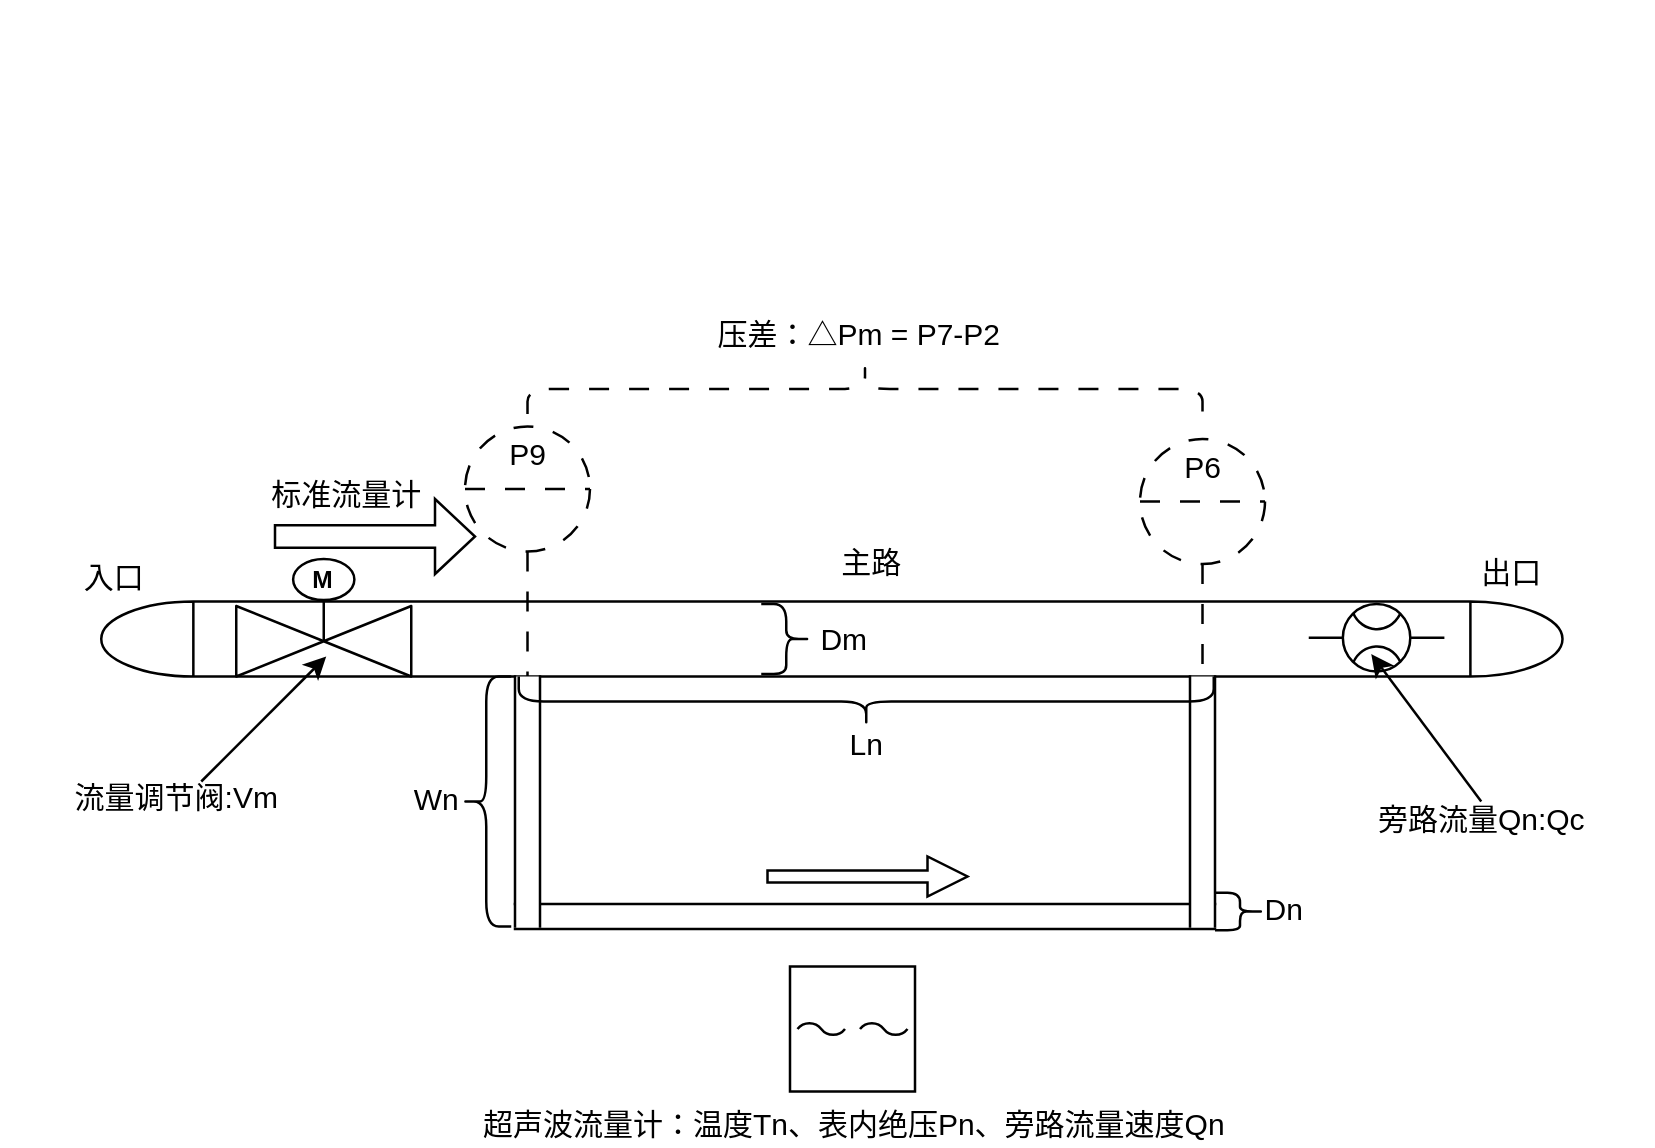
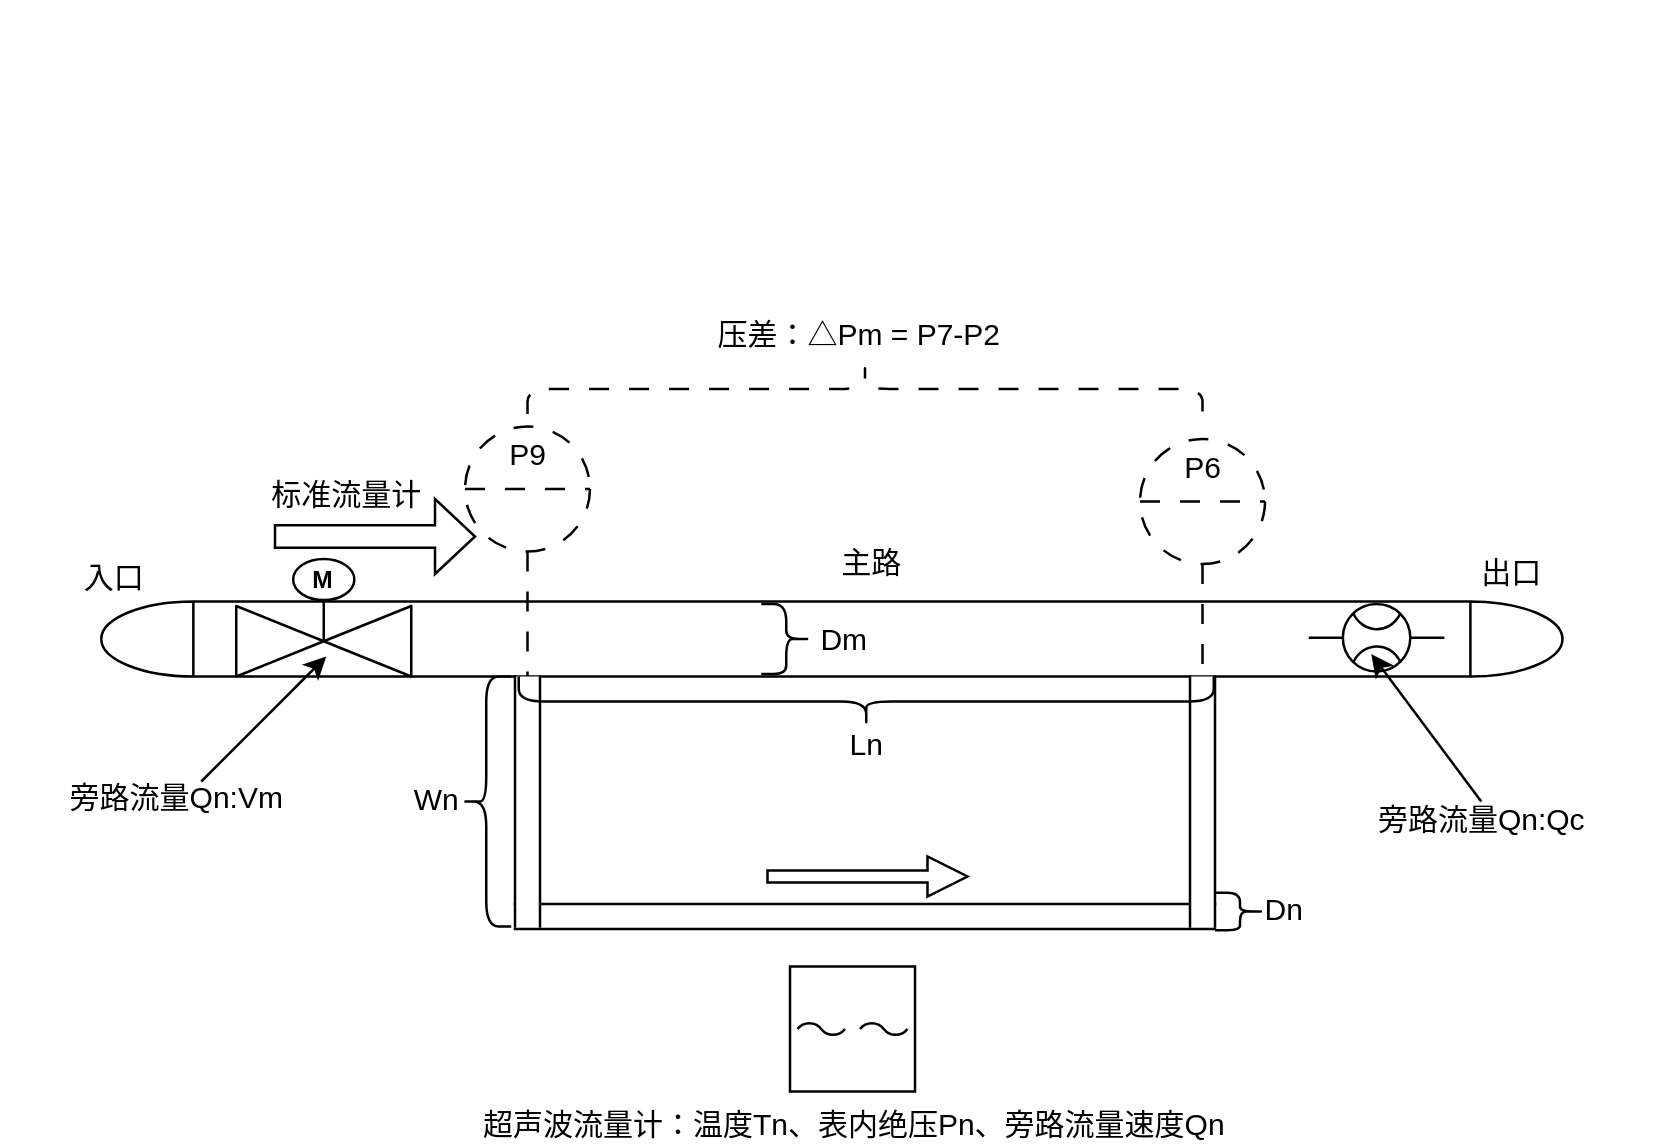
  <mxCell id="0" />
  <mxCell id="1" parent="0" />
  <mxCell id="2" value="" style="shape=mxgraph.pid.vessels.drum_or_condenser;html=1;pointerEvents=1;align=center;verticalLabelPosition=bottom;verticalAlign=top;dashed=0;" vertex="1" parent="1"><mxGeometry x="40" y="240" width="584.5" height="30" as="geometry" /></mxCell>
  <mxCell id="3" value="" style="html=1;dashed=0;whiteSpace=wrap;shape=partialRectangle;right=0;left=0;" vertex="1" parent="1"><mxGeometry x="205.5" y="361" width="280" height="10" as="geometry" /></mxCell>
  <mxCell id="4" value="超声波流量计：温度Tn、表内绝压Pn、旁路流量速度Qn" style="verticalLabelPosition=bottom;align=center;outlineConnect=0;dashed=0;html=1;verticalAlign=top;shape=mxgraph.pid.flow_sensors.ultrasonic;" vertex="1" parent="1"><mxGeometry x="315.5" y="386" width="50" height="50" as="geometry" /></mxCell>
  <mxCell id="5" value="&lt;table cellpadding=&quot;0&quot; cellspacing=&quot;0&quot; style=&quot;font-size:1em;width:100%;height:100%;&quot;&gt;&lt;tbody&gt;&lt;tr&gt;&lt;td align=&quot;center&quot; height=&quot;25&quot;&gt;P9&lt;/td&gt;&lt;/tr&gt;&lt;tr&gt;&lt;td align=&quot;center&quot; height=&quot;25&quot;&gt;&lt;br&gt;&lt;/td&gt;&lt;/tr&gt;&lt;tr&gt;&lt;td align=&quot;center&quot; valign=&quot;bottom&quot;&gt;&lt;/td&gt;&lt;/tr&gt;&lt;/tbody&gt;&lt;/table&gt;" style="html=1;outlineConnect=0;align=center;dashed=1;shape=mxgraph.pid2inst.indicator;mounting=room;overflow=fill;indType=inst;dashPattern=8 8;" vertex="1" parent="1"><mxGeometry x="185.5" y="170" width="50" height="100" as="geometry" /></mxCell>
  <mxCell id="6" value="&lt;table cellpadding=&quot;0&quot; cellspacing=&quot;0&quot; style=&quot;font-size:1em;width:100%;height:100%;&quot;&gt;&lt;tbody&gt;&lt;tr&gt;&lt;td align=&quot;center&quot; height=&quot;25&quot;&gt;P6&lt;/td&gt;&lt;/tr&gt;&lt;tr&gt;&lt;td align=&quot;center&quot; height=&quot;25&quot;&gt;&lt;br&gt;&lt;/td&gt;&lt;/tr&gt;&lt;tr&gt;&lt;td align=&quot;center&quot; valign=&quot;bottom&quot;&gt;&lt;/td&gt;&lt;/tr&gt;&lt;/tbody&gt;&lt;/table&gt;" style="html=1;outlineConnect=0;align=center;dashed=1;shape=mxgraph.pid2inst.indicator;mounting=room;overflow=fill;indType=inst;dashPattern=8 8;" vertex="1" parent="1"><mxGeometry x="455.5" y="175" width="50" height="100" as="geometry" /></mxCell>
  <mxCell id="7" value="" style="html=1;dashed=0;whiteSpace=wrap;shape=partialRectangle;right=0;left=0;rotation=-90;" vertex="1" parent="1"><mxGeometry x="430.5" y="315" width="100" height="10" as="geometry" /></mxCell>
  <mxCell id="8" value="" style="html=1;dashed=0;whiteSpace=wrap;shape=partialRectangle;right=0;left=0;rotation=-90;" vertex="1" parent="1"><mxGeometry x="160.5" y="315" width="100" height="10" as="geometry" /></mxCell>
  <mxCell id="9" value="" style="shape=singleArrow;whiteSpace=wrap;html=1;" vertex="1" parent="1"><mxGeometry x="109.5" y="199" width="80" height="30" as="geometry" /></mxCell>
  <mxCell id="10" value="" style="shape=singleArrow;whiteSpace=wrap;html=1;" vertex="1" parent="1"><mxGeometry x="306.5" y="342" width="80" height="16" as="geometry" /></mxCell>
  <mxCell id="11" value="标准流量计" style="text;html=1;align=center;verticalAlign=middle;resizable=0;points=[];autosize=1;strokeColor=none;fillColor=none;" vertex="1" parent="1"><mxGeometry x="92.5" y="183" width="90" height="30" as="geometry" /></mxCell>
  <mxCell id="12" value="" style="shape=curlyBracket;whiteSpace=wrap;html=1;rounded=1;flipH=1;labelPosition=right;verticalLabelPosition=middle;align=left;verticalAlign=middle;rotation=-90;dashed=1;dashPattern=8 8;" vertex="1" parent="1"><mxGeometry x="335.5" y="20" width="20" height="270" as="geometry" /></mxCell>
  <mxCell id="13" value="压差：△Pm = P7-P2" style="text;html=1;align=center;verticalAlign=middle;resizable=0;points=[];autosize=1;strokeColor=none;fillColor=none;dashed=1;dashPattern=8 8;" vertex="1" parent="1"><mxGeometry x="277.5" y="119" width="130" height="30" as="geometry" /></mxCell>
  <mxCell id="14" value="" style="verticalLabelPosition=bottom;align=center;html=1;verticalAlign=top;pointerEvents=1;dashed=0;shape=mxgraph.pid2valves.valve;valveType=gate;actuator=motor;direction=east;" vertex="1" parent="1"><mxGeometry x="94" y="223" width="70" height="47" as="geometry" /></mxCell>
  <mxCell id="15" value="入口" style="text;html=1;align=center;verticalAlign=middle;resizable=0;points=[];autosize=1;strokeColor=none;fillColor=none;" vertex="1" parent="1"><mxGeometry x="24" y="218" width="42" height="26" as="geometry" /></mxCell>
  <mxCell id="16" value="出口" style="text;html=1;align=center;verticalAlign=middle;resizable=0;points=[];autosize=1;strokeColor=none;fillColor=none;" vertex="1" parent="1"><mxGeometry x="583" y="216" width="42" height="26" as="geometry" /></mxCell>
  <mxCell id="17" value="主路" style="text;html=1;align=center;verticalAlign=middle;resizable=0;points=[];autosize=1;strokeColor=none;fillColor=none;" vertex="1" parent="1"><mxGeometry x="327" y="212" width="42" height="26" as="geometry" /></mxCell>
  <mxCell id="18" value="" style="verticalLabelPosition=bottom;aspect=fixed;html=1;verticalAlign=top;fillColor=strokeColor;align=center;outlineConnect=0;shape=mxgraph.fluid_power.x11910;points=[[0.5,0,0],[0.5,1,0]];direction=south;" vertex="1" parent="1"><mxGeometry x="523" y="241" width="54.26" height="27" as="geometry" /></mxCell>
  <mxCell id="19" value="" style="endArrow=classic;html=1;rounded=0;" edge="1" parent="1"><mxGeometry width="50" height="50" relative="1" as="geometry"><mxPoint x="80" y="312" as="sourcePoint" /><mxPoint x="130" y="262" as="targetPoint" /></mxGeometry></mxCell>
- <mxCell id="20" value="流量调节阀:Vm" style="text;html=1;align=center;verticalAlign=middle;resizable=0;points=[];autosize=1;strokeColor=none;fillColor=none;" vertex="1" parent="1"><mxGeometry x="20" y="306" width="99" height="26" as="geometry" /></mxCell>
+ <mxCell id="20" value="旁路流量Qn:Vm" style="text;html=1;align=center;verticalAlign=middle;resizable=0;points=[];autosize=1;strokeColor=none;fillColor=none;" vertex="1" parent="1"><mxGeometry x="20" y="306" width="99" height="26" as="geometry" /></mxCell>
  <mxCell id="21" value="" style="endArrow=classic;html=1;rounded=0;" edge="1" parent="1"><mxGeometry width="50" height="50" relative="1" as="geometry"><mxPoint x="592" y="320" as="sourcePoint" /><mxPoint x="548" y="261" as="targetPoint" /></mxGeometry></mxCell>
  <mxCell id="22" value="旁路流量Qn:Qc" style="text;html=1;align=center;verticalAlign=middle;resizable=0;points=[];autosize=1;strokeColor=none;fillColor=none;" vertex="1" parent="1"><mxGeometry x="543" y="315" width="97" height="26" as="geometry" /></mxCell>
  <mxCell id="23" value="" style="shape=curlyBracket;whiteSpace=wrap;html=1;rounded=1;flipH=1;labelPosition=right;verticalLabelPosition=middle;align=left;verticalAlign=middle;" vertex="1" parent="1"><mxGeometry x="304" y="241" width="20" height="28" as="geometry" /></mxCell>
  <mxCell id="24" value="Dm" style="text;html=1;align=center;verticalAlign=middle;resizable=0;points=[];autosize=1;strokeColor=none;fillColor=none;" vertex="1" parent="1"><mxGeometry x="318.5" y="243" width="37" height="26" as="geometry" /></mxCell>
  <mxCell id="25" value="" style="shape=curlyBracket;whiteSpace=wrap;html=1;rounded=1;flipH=1;labelPosition=right;verticalLabelPosition=middle;align=left;verticalAlign=middle;direction=east;size=0.5;" vertex="1" parent="1"><mxGeometry x="485.5" y="356.5" width="20" height="15" as="geometry" /></mxCell>
  <mxCell id="26" value="Dn" style="text;html=1;align=center;verticalAlign=middle;resizable=0;points=[];autosize=1;strokeColor=none;fillColor=none;" vertex="1" parent="1"><mxGeometry x="496" y="351" width="33" height="26" as="geometry" /></mxCell>
  <mxCell id="27" value="" style="shape=curlyBracket;whiteSpace=wrap;html=1;rounded=1;labelPosition=left;verticalLabelPosition=middle;align=right;verticalAlign=middle;direction=north;" vertex="1" parent="1"><mxGeometry x="207" y="270" width="278" height="20" as="geometry" /></mxCell>
  <mxCell id="28" value="" style="shape=curlyBracket;whiteSpace=wrap;html=1;rounded=1;flipH=1;labelPosition=right;verticalLabelPosition=middle;align=left;verticalAlign=middle;direction=west;size=0.5;" vertex="1" parent="1"><mxGeometry x="184" y="270" width="20" height="100" as="geometry" /></mxCell>
  <mxCell id="29" value="Wn" style="text;html=1;align=center;verticalAlign=middle;resizable=0;points=[];autosize=1;strokeColor=none;fillColor=none;" vertex="1" parent="1"><mxGeometry x="156" y="307" width="36" height="26" as="geometry" /></mxCell>
  <mxCell id="30" value="Ln" style="text;html=1;align=center;verticalAlign=middle;resizable=0;points=[];autosize=1;strokeColor=none;fillColor=none;" vertex="1" parent="1"><mxGeometry x="330" y="285" width="31" height="26" as="geometry" /></mxCell>
